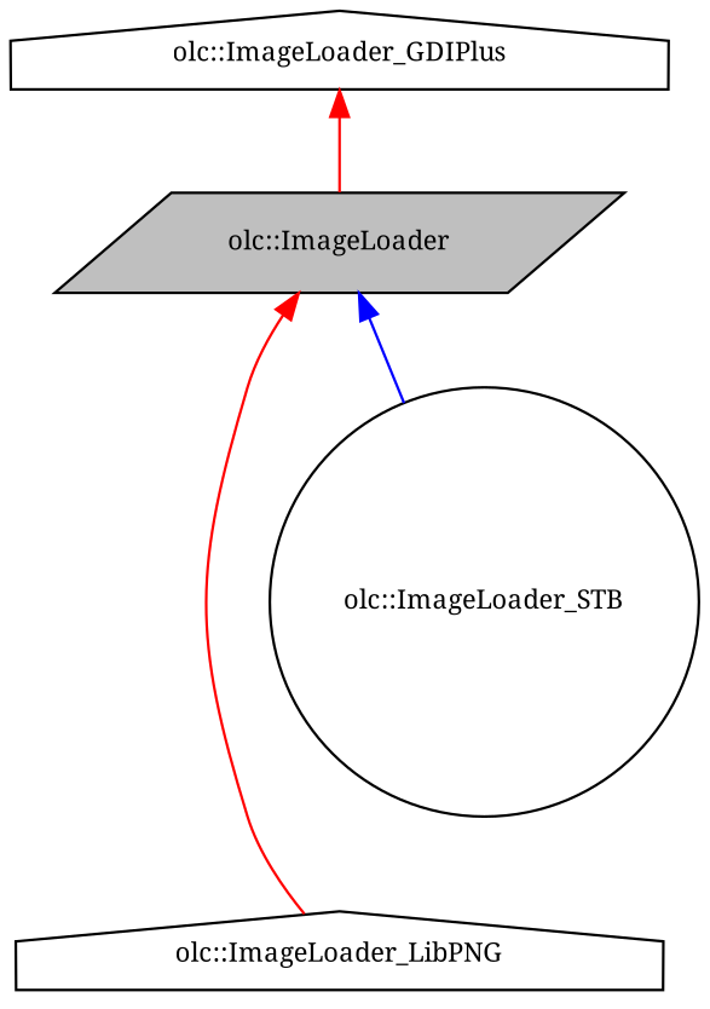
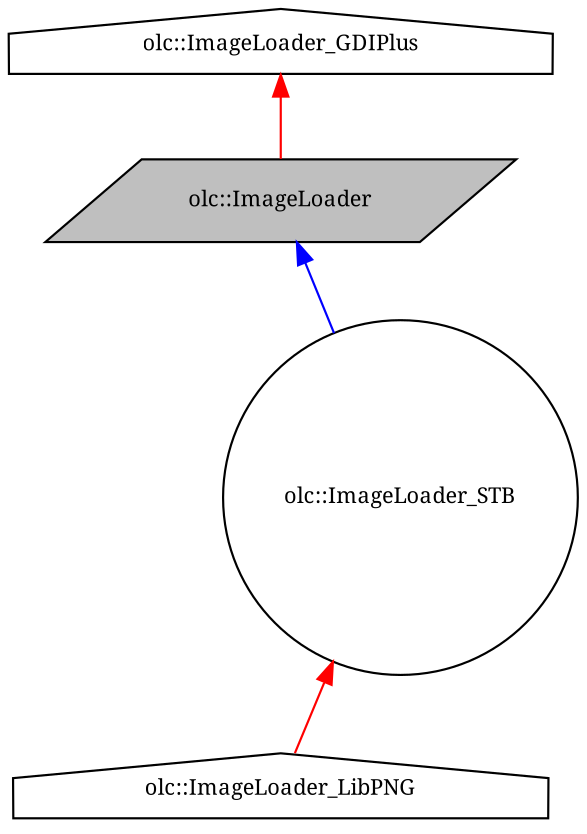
  digraph {
    fontname="Noto Serif"
    node [color=black fillcolor=white fontname="Noto Serif" fontsize=10 shape=house style=filled]
    edge [color=red dir=back fontname="Noto Serif" fontsize=10 labelfontname=Helvetica labelfontsize=10 style=solid]
    n1 [fillcolor=grey75 fontcolor=black height=0.2 label="olc::ImageLoader" shape=parallelogram width=0.4]
    n2 [height=0.2 label="olc::ImageLoader_LibPNG" width=0.4]
    n3 [height=0.2 label="olc::ImageLoader_STB" shape=circle width=0.4]
    n4 [height=0.2 label="olc::ImageLoader_GDIPlus" width=0.4]
-   n1 -> n2
+   n3 -> n2
    n1 -> n3 [color=blue]
    n4 -> n1
  }
